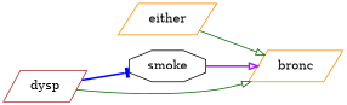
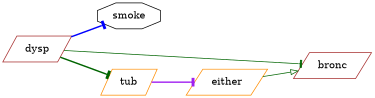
  digraph {
    rankdir=LR
    node [color=brown shape=parallelogram]
    edge [arrowhead=tee color=darkgreen style=bold]
    smoke [color=black shape=octagon]
-   bronc [color=darkorange]
+   bronc
    either [color=darkorange]
    dysp
-   smoke -> bronc [arrowhead=onormal color=purple]
+   tub [color=darkorange]
    either -> bronc [arrowhead=onormal style=solid]
    dysp -> smoke [color=blue]
-   dysp -> bronc [arrowhead=onormal style=solid]
+   dysp -> bronc [style=solid]
+   dysp -> tub
+   tub -> either [color=purple]
  }
